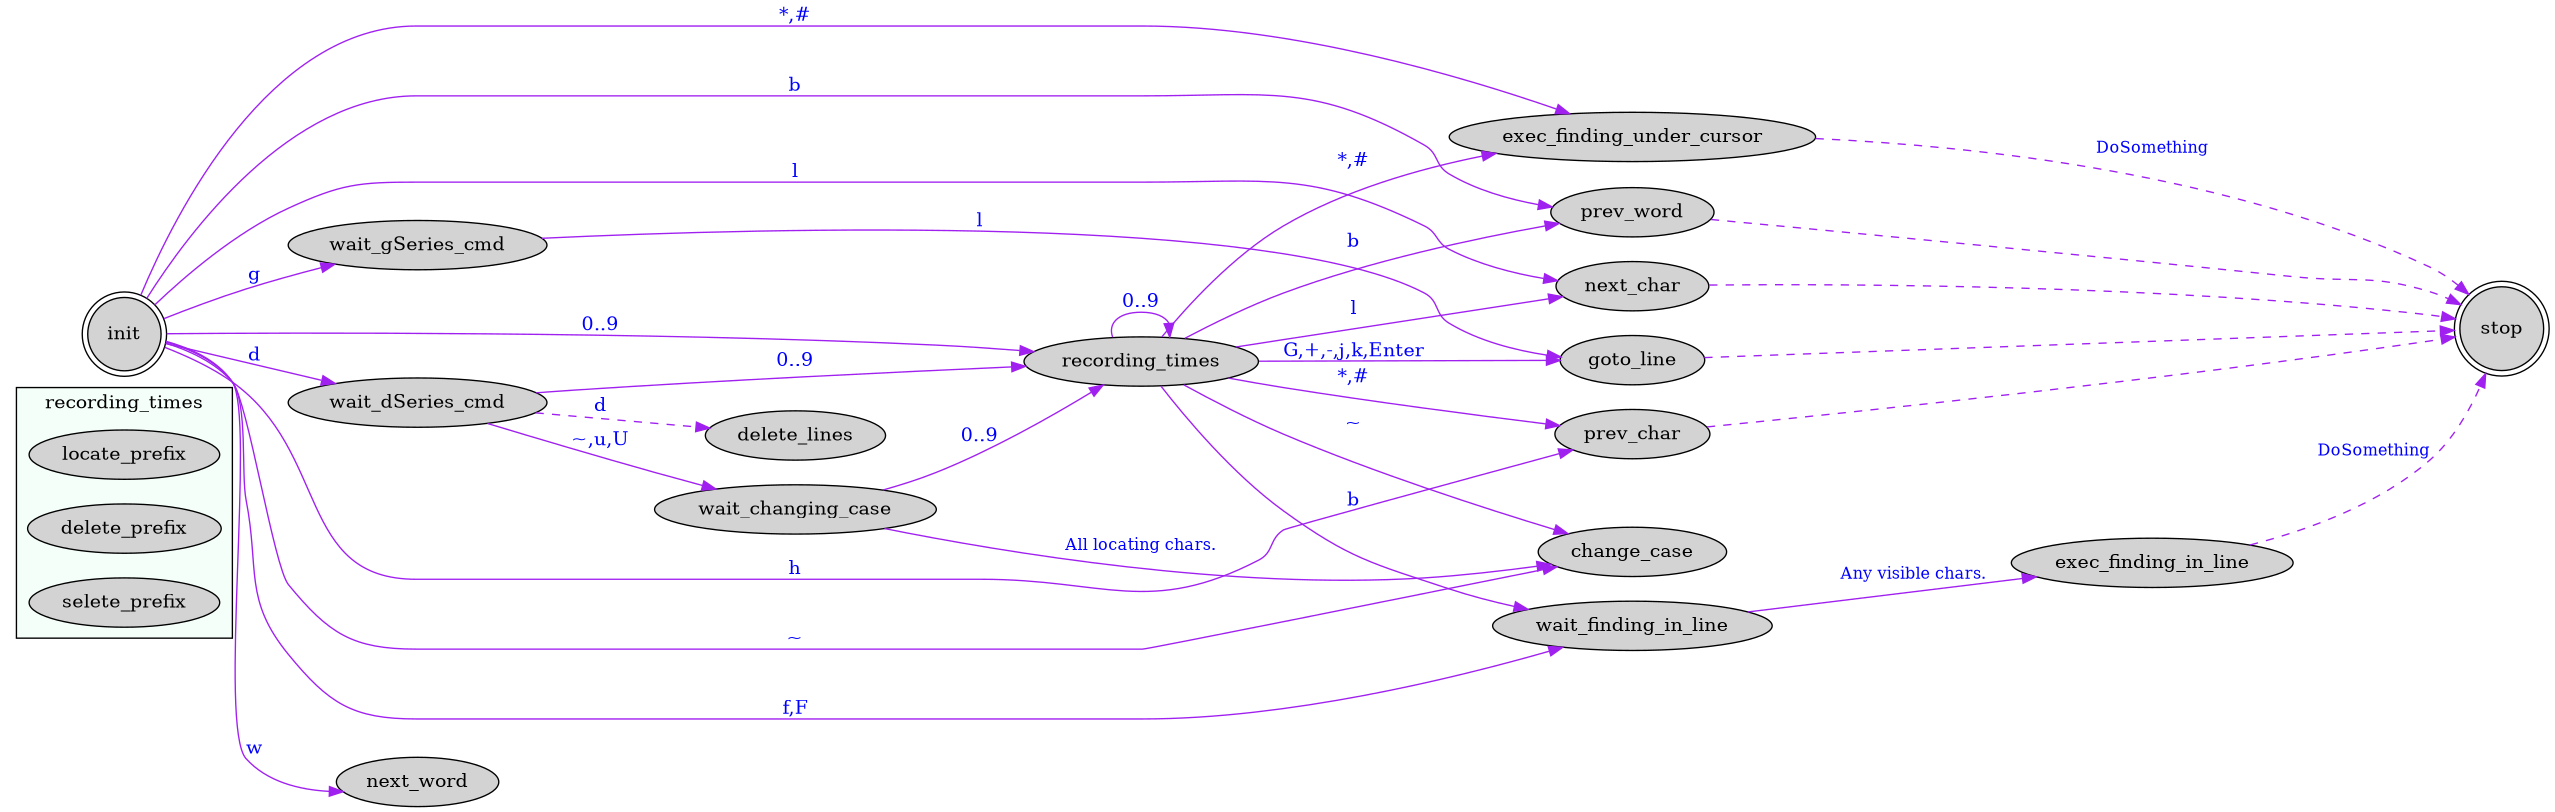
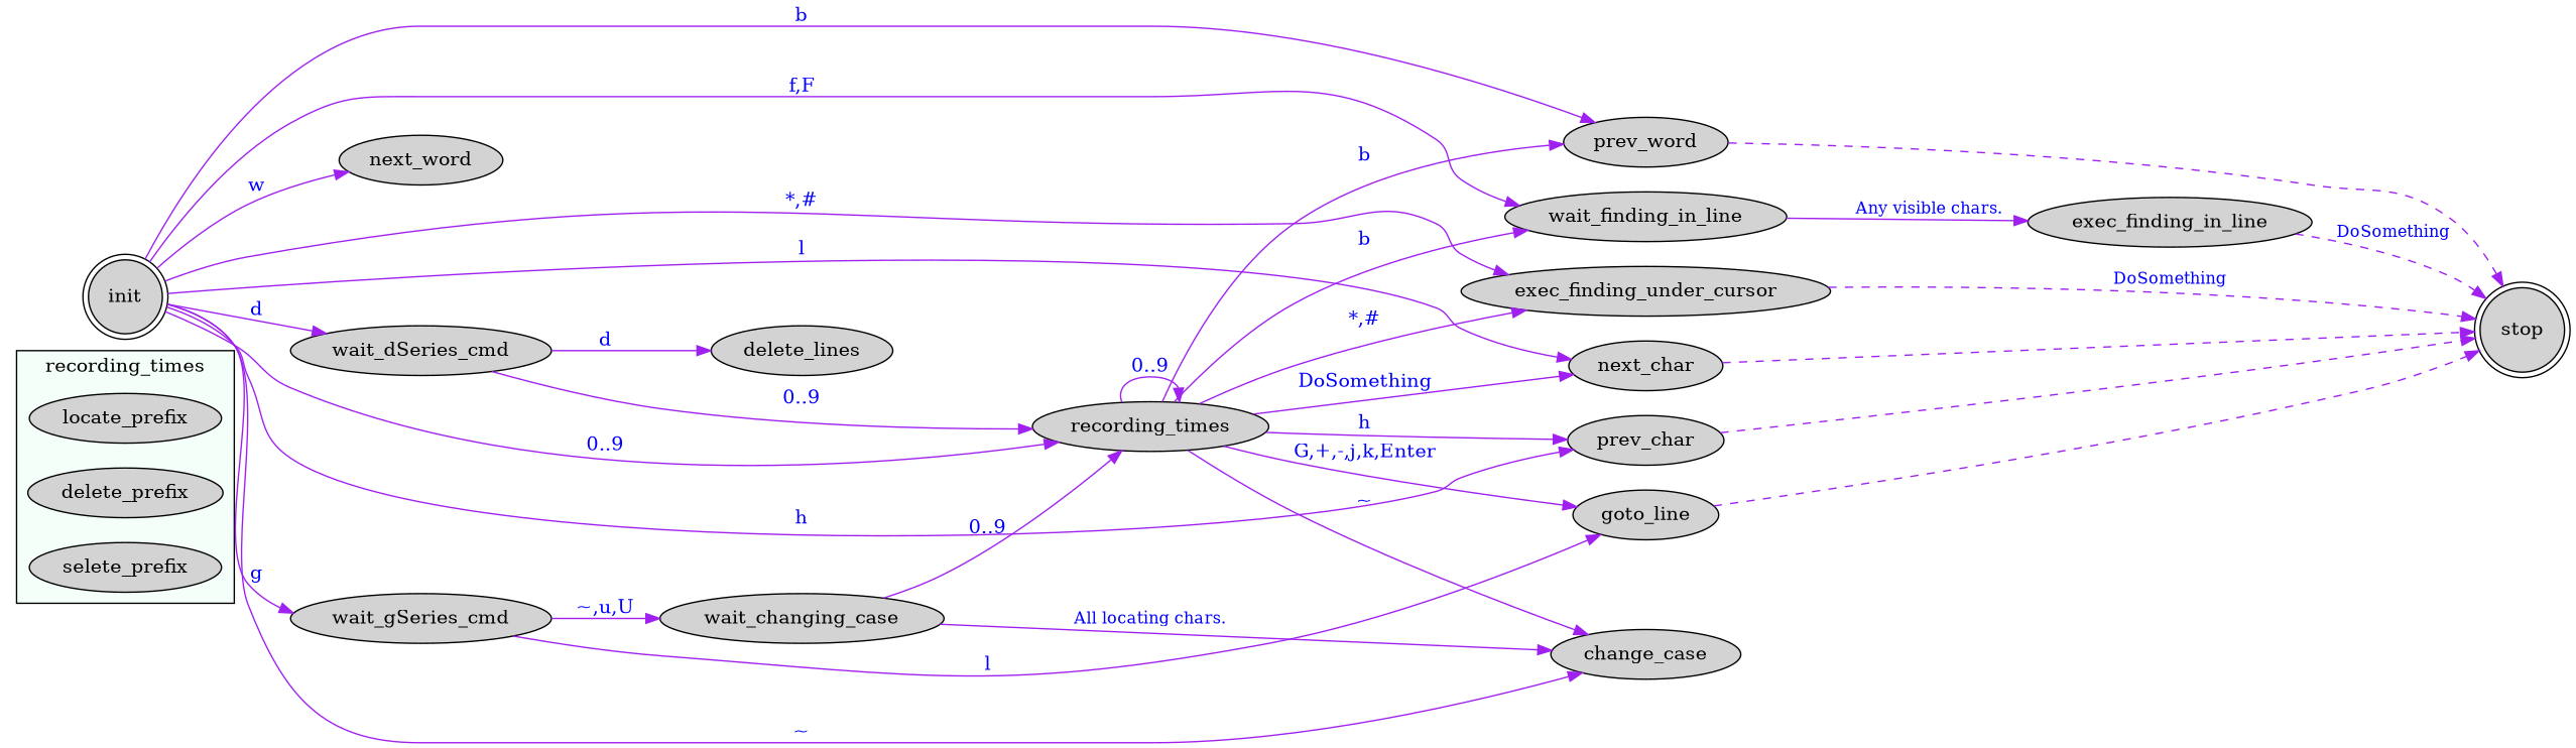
  digraph {
    rankdir=LR
    node [shape=ellipse style=filled]
    edge [color=purple fontcolor=blue]
    locate_prefix
    delete_prefix
    selete_prefix
    init [shape=doublecircle]
    wait_finding_in_line
    exec_finding_under_cursor
    next_word
    prev_word
    next_char
    prev_char
    wait_gSeries_cmd
    wait_dSeries_cmd
    change_case
    recording_times
    exec_finding_in_line
    stop [shape=doublecircle]
    goto_line
    wait_changing_case
    delete_lines
    subgraph cluster_1 {
      bgcolor=mintcream
      label=recording_times
      locate_prefix
      delete_prefix
      selete_prefix
    }
    init -> wait_finding_in_line [label="f,F"]
    init -> exec_finding_under_cursor [label="*,#"]
    init -> next_word [label=w]
    init -> prev_word [label=b]
    init -> next_char [label=l]
    init -> prev_char [label=h]
    init -> wait_gSeries_cmd [label=g]
    init -> wait_dSeries_cmd [label=d]
    init -> change_case [label="~"]
    init -> recording_times [label="0..9"]
    wait_finding_in_line -> exec_finding_in_line [fontsize=12 label="Any visible chars."]
    exec_finding_under_cursor -> stop [fontsize=12 label=DoSomething style=dashed]
    prev_word -> stop [style=dashed]
    next_char -> stop [style=dashed]
    prev_char -> stop [style=dashed]
    wait_gSeries_cmd -> goto_line [label=l]
-   wait_dSeries_cmd -> wait_changing_case [label="~,u,U"]
+   wait_gSeries_cmd -> wait_changing_case [label="~,u,U"]
    wait_dSeries_cmd -> recording_times [label="0..9"]
-   wait_dSeries_cmd -> delete_lines [label=d style=dashed]
+   wait_dSeries_cmd -> delete_lines [label=d]
    recording_times -> wait_finding_in_line [label=b]
    recording_times -> exec_finding_under_cursor [label="*,#"]
    recording_times -> prev_word [label=b]
-   recording_times -> next_char [label=l]
-   recording_times -> prev_char [label="*,#"]
+   recording_times -> next_char [label=DoSomething]
+   recording_times -> prev_char [label=h]
    recording_times -> change_case [label="~"]
    recording_times -> recording_times [label="0..9"]
    recording_times -> goto_line [label="G,+,-,j,k,Enter"]
    exec_finding_in_line -> stop [fontsize=12 label=DoSomething style=dashed]
    goto_line -> stop [style=dashed]
    wait_changing_case -> change_case [fontsize=12 label="All locating chars."]
    wait_changing_case -> recording_times [label="0..9"]
  }
